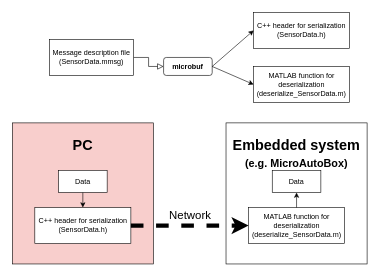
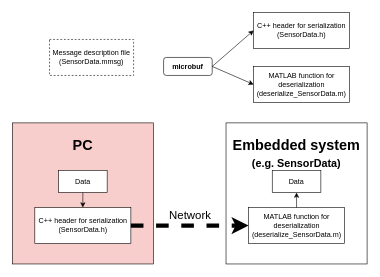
  <mxCell id="0" />
  <mxCell id="1" parent="0" />
- <mxCell id="2" value="" style="rounded=0;html=1;jettySize=auto;orthogonalLoop=1;fontSize=11;endArrow=block;endFill=0;endSize=8;strokeWidth=1;shadow=0;labelBackgroundColor=none;edgeStyle=orthogonalEdgeStyle;exitX=1;exitY=0.5;exitDx=0;exitDy=0;entryX=0;entryY=0.5;entryDx=0;entryDy=0;" parent="1" source="4" target="3" edge="1"><mxGeometry relative="1" as="geometry"><mxPoint x="272" y="105" as="sourcePoint" /><mxPoint x="302" y="95" as="targetPoint" /></mxGeometry></mxCell>
  <mxCell id="3" value="microbuf" style="rounded=1;whiteSpace=wrap;html=1;fontSize=12;glass=0;strokeWidth=1;shadow=0;fontStyle=1" parent="1" vertex="1"><mxGeometry x="272" y="95" width="81" height="30" as="geometry" /></mxCell>
- <mxCell id="4" value="Message description file (SensorData.mmsg)" style="rounded=0;whiteSpace=wrap;html=1;" vertex="1" parent="1"><mxGeometry x="82" y="65" width="140" height="60" as="geometry" /></mxCell>
+ <mxCell id="4" value="Message description file (SensorData.mmsg)" style="rounded=0;whiteSpace=wrap;html=1;dashed=1;" vertex="1" parent="1"><mxGeometry x="82" y="65" width="140" height="60" as="geometry" /></mxCell>
  <mxCell id="5" value="&lt;div&gt;C++ header for serialization&lt;/div&gt;&lt;div&gt;(SensorData.h)&lt;br&gt;&lt;/div&gt;" style="rounded=0;whiteSpace=wrap;html=1;" vertex="1" parent="1"><mxGeometry x="422" y="20" width="160" height="60" as="geometry" /></mxCell>
  <mxCell id="6" value="&lt;div&gt;MATLAB function for deserialization&lt;/div&gt;&lt;div&gt;(deserialize_SensorData.m)&lt;br&gt;&lt;/div&gt;" style="rounded=0;whiteSpace=wrap;html=1;" vertex="1" parent="1"><mxGeometry x="422" y="110" width="160" height="60" as="geometry" /></mxCell>
  <mxCell id="7" value="" style="endArrow=classic;html=1;exitX=1;exitY=0.5;exitDx=0;exitDy=0;entryX=0;entryY=0.5;entryDx=0;entryDy=0;" edge="1" parent="1" source="3" target="5"><mxGeometry width="50" height="50" relative="1" as="geometry"><mxPoint x="342" y="25" as="sourcePoint" /><mxPoint x="392" y="-25" as="targetPoint" /></mxGeometry></mxCell>
  <mxCell id="8" value="" style="endArrow=classic;html=1;exitX=1;exitY=0.5;exitDx=0;exitDy=0;entryX=0;entryY=0.5;entryDx=0;entryDy=0;" edge="1" parent="1" source="3" target="6"><mxGeometry width="50" height="50" relative="1" as="geometry"><mxPoint x="363" y="105" as="sourcePoint" /><mxPoint x="432" y="45" as="targetPoint" /></mxGeometry></mxCell>
  <mxCell id="9" value="&lt;h1&gt;&lt;b&gt;PC&lt;/b&gt;&lt;/h1&gt;" style="whiteSpace=wrap;html=1;aspect=fixed;horizontal=1;verticalAlign=top;fillColor=#f8cecc;" vertex="1" parent="1"><mxGeometry x="20" y="204" width="235" height="235" as="geometry" /></mxCell>
  <mxCell id="10" value="Data" style="rounded=0;whiteSpace=wrap;html=1;" vertex="1" parent="1"><mxGeometry x="97" y="283" width="81" height="37" as="geometry" /></mxCell>
  <mxCell id="11" value="&lt;div&gt;C++ header for serialization&lt;/div&gt;&lt;div&gt;(SensorData.h)&lt;br&gt;&lt;/div&gt;" style="rounded=0;whiteSpace=wrap;html=1;" vertex="1" parent="1"><mxGeometry x="57.5" y="345" width="160" height="60" as="geometry" /></mxCell>
  <mxCell id="12" value="" style="endArrow=classic;html=1;exitX=0.5;exitY=1;exitDx=0;exitDy=0;entryX=0.5;entryY=0;entryDx=0;entryDy=0;" edge="1" parent="1" source="10" target="11"><mxGeometry width="50" height="50" relative="1" as="geometry"><mxPoint x="313" y="303" as="sourcePoint" /><mxPoint x="363" y="253" as="targetPoint" /></mxGeometry></mxCell>
- <mxCell id="13" value="&lt;div&gt;&lt;h1&gt;Embedded system&lt;/h1&gt;&lt;/div&gt;&lt;div&gt;&lt;h2 style=&quot;line-height: 0%&quot;&gt;(e.g. MicroAutoBox)&lt;/h2&gt;&lt;/div&gt;" style="whiteSpace=wrap;html=1;aspect=fixed;horizontal=1;verticalAlign=top;" vertex="1" parent="1"><mxGeometry x="376" y="204" width="235" height="235" as="geometry" /></mxCell>
+ <mxCell id="13" value="&lt;div&gt;&lt;h1&gt;Embedded system&lt;/h1&gt;&lt;/div&gt;&lt;div&gt;&lt;h2 style=&quot;line-height: 0%&quot;&gt;(e.g. SensorData)&lt;/h2&gt;&lt;/div&gt;" style="whiteSpace=wrap;html=1;aspect=fixed;horizontal=1;verticalAlign=top;" vertex="1" parent="1"><mxGeometry x="376" y="204" width="235" height="235" as="geometry" /></mxCell>
  <mxCell id="14" value="&lt;div&gt;MATLAB function for deserialization&lt;/div&gt;&lt;div&gt;(deserialize_SensorData.m)&lt;br&gt;&lt;/div&gt;" style="rounded=0;whiteSpace=wrap;html=1;" vertex="1" parent="1"><mxGeometry x="413.5" y="345" width="160" height="60" as="geometry" /></mxCell>
  <mxCell id="15" value="Data" style="rounded=0;whiteSpace=wrap;html=1;" vertex="1" parent="1"><mxGeometry x="453" y="283" width="81" height="37" as="geometry" /></mxCell>
  <mxCell id="16" value="" style="endArrow=classic;html=1;exitX=1;exitY=0.5;exitDx=0;exitDy=0;entryX=0;entryY=0.5;entryDx=0;entryDy=0;fontSize=19;strokeWidth=7;dashed=1;" edge="1" parent="1" source="11" target="14"><mxGeometry width="50" height="50" relative="1" as="geometry"><mxPoint x="313" y="303" as="sourcePoint" /><mxPoint x="363" y="253" as="targetPoint" /></mxGeometry></mxCell>
  <mxCell id="17" value="&lt;div&gt;Network&lt;/div&gt;" style="edgeLabel;html=1;align=center;verticalAlign=middle;resizable=0;points=[];fontSize=19;" vertex="1" connectable="0" parent="16"><mxGeometry x="0.117" y="-5" relative="1" as="geometry"><mxPoint x="-11.16" y="-23" as="offset" /></mxGeometry></mxCell>
  <mxCell id="18" value="" style="endArrow=classic;html=1;exitX=0.5;exitY=0;exitDx=0;exitDy=0;entryX=0.5;entryY=1;entryDx=0;entryDy=0;" edge="1" parent="1" source="14" target="15"><mxGeometry width="50" height="50" relative="1" as="geometry"><mxPoint x="313" y="303" as="sourcePoint" /><mxPoint x="644" y="516" as="targetPoint" /></mxGeometry></mxCell>
